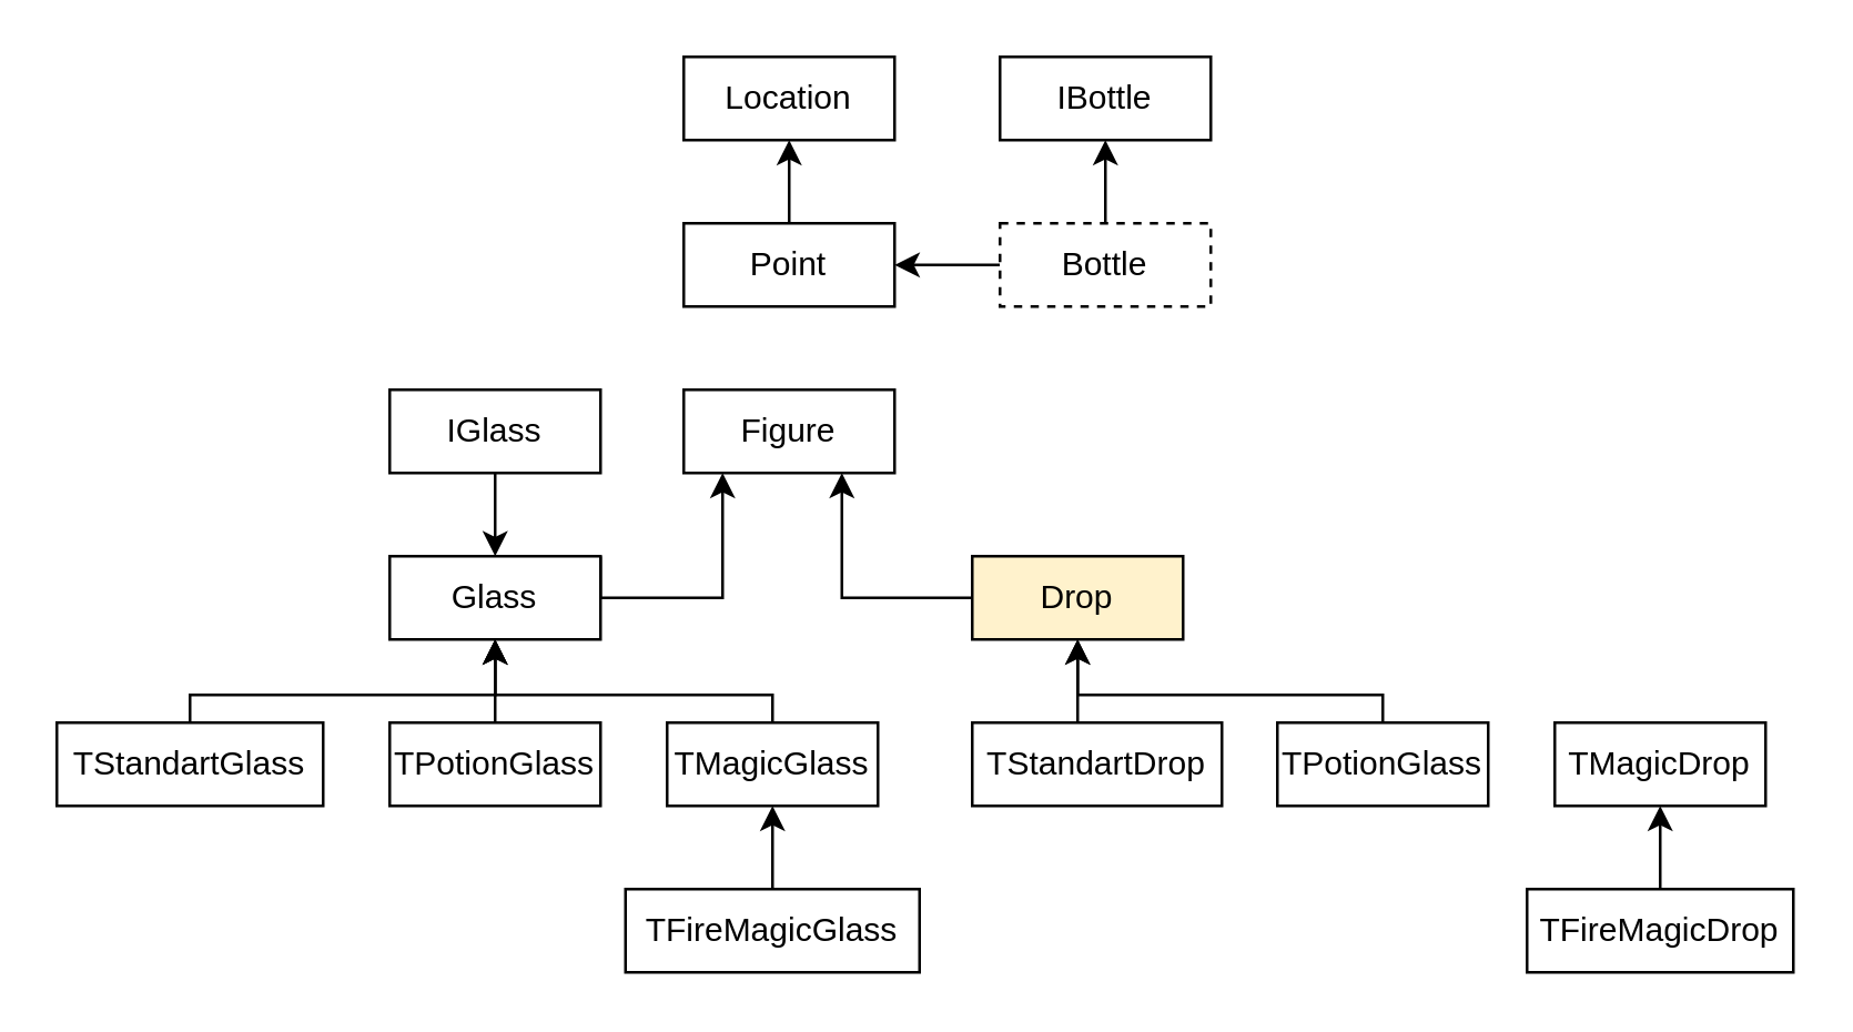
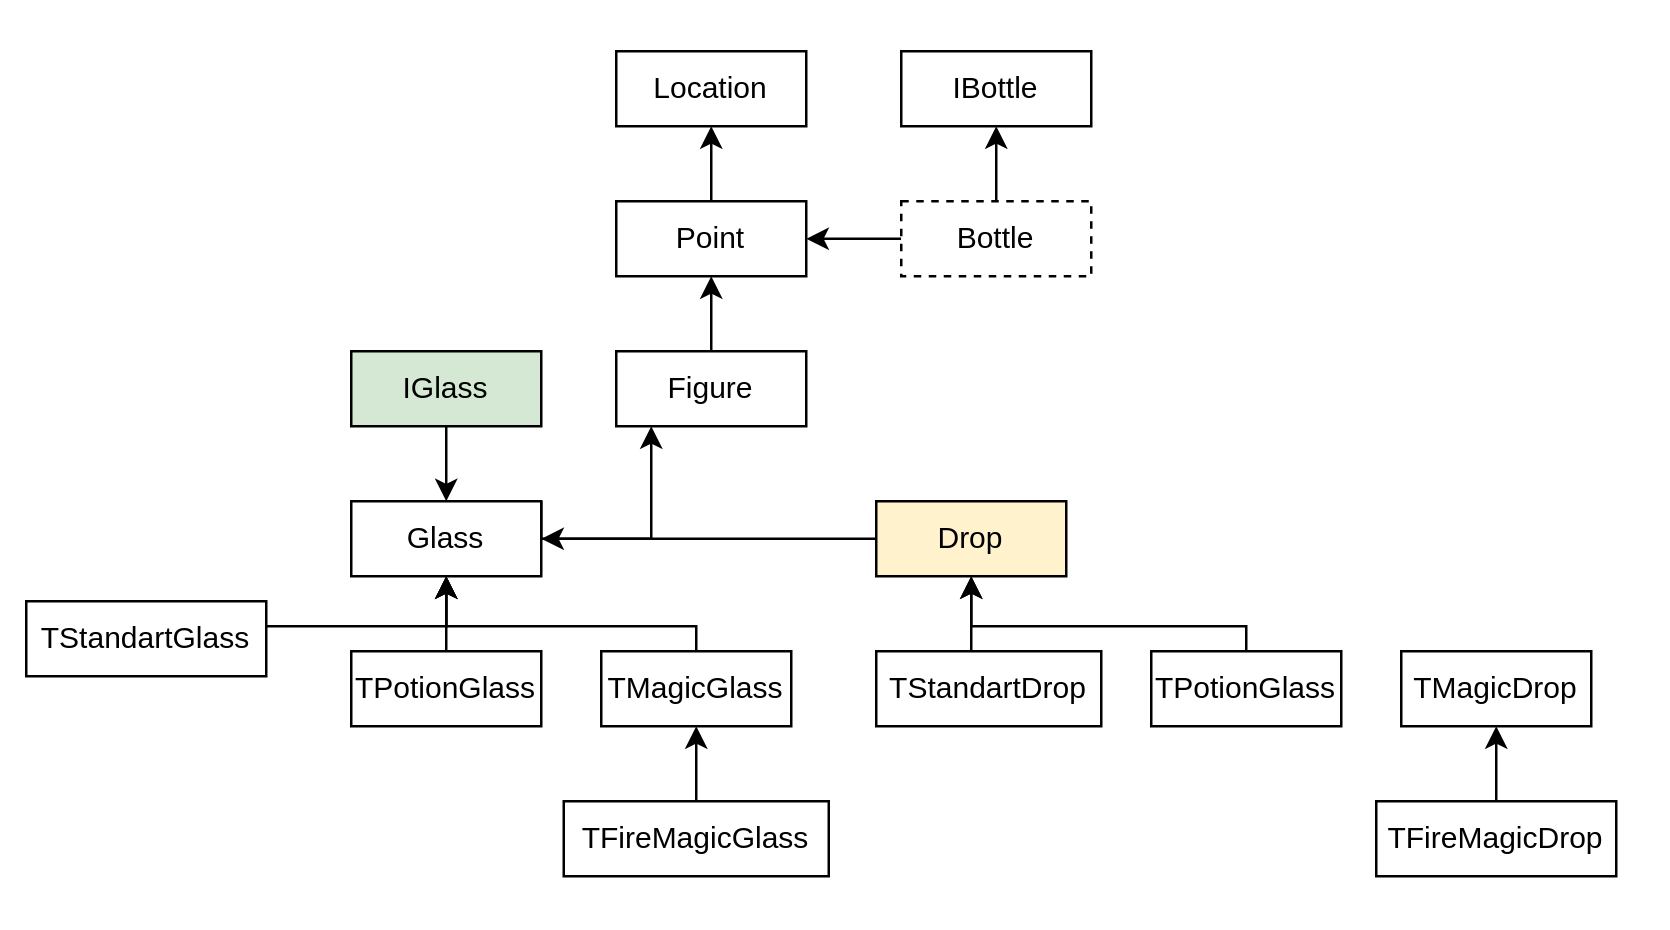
  <mxCell id="0" />
  <mxCell id="1" parent="0" />
  <mxCell id="2" value="Location" style="rounded=0;whiteSpace=wrap;html=1;" vertex="1" parent="1"><mxGeometry x="246" y="20" width="76" height="30" as="geometry" /></mxCell>
  <mxCell id="3" style="edgeStyle=orthogonalEdgeStyle;rounded=0;orthogonalLoop=1;jettySize=auto;html=1;entryX=0.5;entryY=1;entryDx=0;entryDy=0;" edge="1" parent="1" source="4" target="2"><mxGeometry relative="1" as="geometry" /></mxCell>
  <mxCell id="4" value="Point" style="rounded=0;whiteSpace=wrap;html=1;" vertex="1" parent="1"><mxGeometry x="246" y="80" width="76" height="30" as="geometry" /></mxCell>
+ <mxCell id="5" style="edgeStyle=orthogonalEdgeStyle;rounded=0;orthogonalLoop=1;jettySize=auto;html=1;exitX=0.5;exitY=0;exitDx=0;exitDy=0;entryX=0.5;entryY=1;entryDx=0;entryDy=0;" edge="1" parent="1" source="6" target="4"><mxGeometry relative="1" as="geometry" /></mxCell>
  <mxCell id="6" value="Figure" style="rounded=0;whiteSpace=wrap;html=1;" vertex="1" parent="1"><mxGeometry x="246" y="140" width="76" height="30" as="geometry" /></mxCell>
  <mxCell id="7" style="edgeStyle=orthogonalEdgeStyle;rounded=0;orthogonalLoop=1;jettySize=auto;html=1;exitX=0.5;exitY=0;exitDx=0;exitDy=0;entryX=0.5;entryY=1;entryDx=0;entryDy=0;" edge="1" parent="1" source="9" target="10"><mxGeometry relative="1" as="geometry" /></mxCell>
  <mxCell id="8" style="edgeStyle=orthogonalEdgeStyle;rounded=0;orthogonalLoop=1;jettySize=auto;html=1;entryX=1;entryY=0.5;entryDx=0;entryDy=0;" edge="1" parent="1" source="9" target="4"><mxGeometry relative="1" as="geometry" /></mxCell>
  <mxCell id="9" value="Bottle" style="rounded=0;whiteSpace=wrap;html=1;dashed=1;" vertex="1" parent="1"><mxGeometry x="360" y="80" width="76" height="30" as="geometry" /></mxCell>
  <mxCell id="10" value="IBottle" style="rounded=0;whiteSpace=wrap;html=1;" vertex="1" parent="1"><mxGeometry x="360" y="20" width="76" height="30" as="geometry" /></mxCell>
- <mxCell id="11" style="edgeStyle=orthogonalEdgeStyle;rounded=0;orthogonalLoop=1;jettySize=auto;html=1;exitX=0;exitY=0.5;exitDx=0;exitDy=0;entryX=0.75;entryY=1;entryDx=0;entryDy=0;" edge="1" parent="1" source="12" target="6"><mxGeometry relative="1" as="geometry" /></mxCell>
+ <mxCell id="11" style="edgeStyle=orthogonalEdgeStyle;rounded=0;orthogonalLoop=1;jettySize=auto;html=1;exitX=0;exitY=0.5;exitDx=0;exitDy=0;" edge="1" parent="1" source="12" target="14"><mxGeometry relative="1" as="geometry" /></mxCell>
  <mxCell id="12" value="Drop" style="rounded=0;whiteSpace=wrap;html=1;fillColor=#fff2cc;" vertex="1" parent="1"><mxGeometry x="350" y="200" width="76" height="30" as="geometry" /></mxCell>
  <mxCell id="13" style="edgeStyle=orthogonalEdgeStyle;rounded=0;orthogonalLoop=1;jettySize=auto;html=1;exitX=1;exitY=0;exitDx=0;exitDy=0;" edge="1" parent="1" source="14"><mxGeometry relative="1" as="geometry"><mxPoint x="260" y="170" as="targetPoint" /><Array as="points"><mxPoint x="216" y="215" /><mxPoint x="260" y="215" /><mxPoint x="260" y="170" /></Array></mxGeometry></mxCell>
  <mxCell id="14" value="Glass" style="rounded=0;whiteSpace=wrap;html=1;" vertex="1" parent="1"><mxGeometry x="140" y="200" width="76" height="30" as="geometry" /></mxCell>
  <mxCell id="15" style="edgeStyle=orthogonalEdgeStyle;rounded=0;orthogonalLoop=1;jettySize=auto;html=1;exitX=0.5;exitY=1;exitDx=0;exitDy=0;entryX=0.5;entryY=0;entryDx=0;entryDy=0;" edge="1" parent="1" source="16" target="14"><mxGeometry relative="1" as="geometry" /></mxCell>
- <mxCell id="16" value="IGlass" style="rounded=0;whiteSpace=wrap;html=1;" vertex="1" parent="1"><mxGeometry x="140" y="140" width="76" height="30" as="geometry" /></mxCell>
+ <mxCell id="16" value="IGlass" style="rounded=0;whiteSpace=wrap;html=1;fillColor=#d5e8d4;" vertex="1" parent="1"><mxGeometry x="140" y="140" width="76" height="30" as="geometry" /></mxCell>
  <mxCell id="17" style="edgeStyle=orthogonalEdgeStyle;rounded=0;orthogonalLoop=1;jettySize=auto;html=1;exitX=0.5;exitY=0;exitDx=0;exitDy=0;entryX=0.5;entryY=1;entryDx=0;entryDy=0;" edge="1" parent="1" source="18" target="14"><mxGeometry relative="1" as="geometry" /></mxCell>
  <mxCell id="18" value="TPotionGlass" style="rounded=0;whiteSpace=wrap;html=1;" vertex="1" parent="1"><mxGeometry x="140" y="260" width="76" height="30" as="geometry" /></mxCell>
  <mxCell id="19" style="edgeStyle=orthogonalEdgeStyle;rounded=0;orthogonalLoop=1;jettySize=auto;html=1;exitX=0.5;exitY=0;exitDx=0;exitDy=0;entryX=0.5;entryY=1;entryDx=0;entryDy=0;" edge="1" parent="1" source="20" target="14"><mxGeometry relative="1" as="geometry"><Array as="points"><mxPoint x="68" y="250" /><mxPoint x="178" y="250" /></Array></mxGeometry></mxCell>
- <mxCell id="20" value="TStandartGlass" style="rounded=0;whiteSpace=wrap;html=1;" vertex="1" parent="1"><mxGeometry x="20" y="260" width="96" height="30" as="geometry" /></mxCell>
+ <mxCell id="20" value="TStandartGlass" style="rounded=0;whiteSpace=wrap;html=1;" vertex="1" parent="1"><mxGeometry x="10" y="240" width="96" height="30" as="geometry" /></mxCell>
  <mxCell id="21" style="edgeStyle=orthogonalEdgeStyle;rounded=0;orthogonalLoop=1;jettySize=auto;html=1;exitX=0.5;exitY=0;exitDx=0;exitDy=0;entryX=0.5;entryY=1;entryDx=0;entryDy=0;" edge="1" parent="1" source="22" target="14"><mxGeometry relative="1" as="geometry"><Array as="points"><mxPoint x="278" y="250" /><mxPoint x="178" y="250" /></Array></mxGeometry></mxCell>
  <mxCell id="22" value="TMagicGlass" style="rounded=0;whiteSpace=wrap;html=1;" vertex="1" parent="1"><mxGeometry x="240" y="260" width="76" height="30" as="geometry" /></mxCell>
  <mxCell id="23" style="edgeStyle=orthogonalEdgeStyle;rounded=0;orthogonalLoop=1;jettySize=auto;html=1;exitX=0.5;exitY=0;exitDx=0;exitDy=0;entryX=0.5;entryY=1;entryDx=0;entryDy=0;" edge="1" parent="1" source="24" target="12"><mxGeometry relative="1" as="geometry" /></mxCell>
  <mxCell id="24" value="TStandartDrop" style="rounded=0;whiteSpace=wrap;html=1;" vertex="1" parent="1"><mxGeometry x="350" y="260" width="90" height="30" as="geometry" /></mxCell>
  <mxCell id="25" style="edgeStyle=orthogonalEdgeStyle;rounded=0;orthogonalLoop=1;jettySize=auto;html=1;exitX=0.5;exitY=0;exitDx=0;exitDy=0;entryX=0.5;entryY=1;entryDx=0;entryDy=0;" edge="1" parent="1" source="26" target="12"><mxGeometry relative="1" as="geometry"><Array as="points"><mxPoint x="498" y="250" /><mxPoint x="388" y="250" /></Array></mxGeometry></mxCell>
  <mxCell id="26" value="TPotionGlass" style="rounded=0;whiteSpace=wrap;html=1;" vertex="1" parent="1"><mxGeometry x="460" y="260" width="76" height="30" as="geometry" /></mxCell>
  <mxCell id="27" value="TMagicDrop" style="rounded=0;whiteSpace=wrap;html=1;" vertex="1" parent="1"><mxGeometry x="560" y="260" width="76" height="30" as="geometry" /></mxCell>
  <mxCell id="28" style="edgeStyle=orthogonalEdgeStyle;rounded=0;orthogonalLoop=1;jettySize=auto;html=1;exitX=0.5;exitY=0;exitDx=0;exitDy=0;entryX=0.5;entryY=1;entryDx=0;entryDy=0;" edge="1" parent="1" source="29" target="22"><mxGeometry relative="1" as="geometry" /></mxCell>
  <mxCell id="29" value="TFireMagicGlass" style="rounded=0;whiteSpace=wrap;html=1;" vertex="1" parent="1"><mxGeometry x="225" y="320" width="106" height="30" as="geometry" /></mxCell>
  <mxCell id="30" style="edgeStyle=orthogonalEdgeStyle;rounded=0;orthogonalLoop=1;jettySize=auto;html=1;exitX=0.5;exitY=0;exitDx=0;exitDy=0;entryX=0.5;entryY=1;entryDx=0;entryDy=0;" edge="1" parent="1" source="31" target="27"><mxGeometry relative="1" as="geometry" /></mxCell>
  <mxCell id="31" value="TFireMagicDrop" style="rounded=0;whiteSpace=wrap;html=1;" vertex="1" parent="1"><mxGeometry x="550" y="320" width="96" height="30" as="geometry" /></mxCell>
